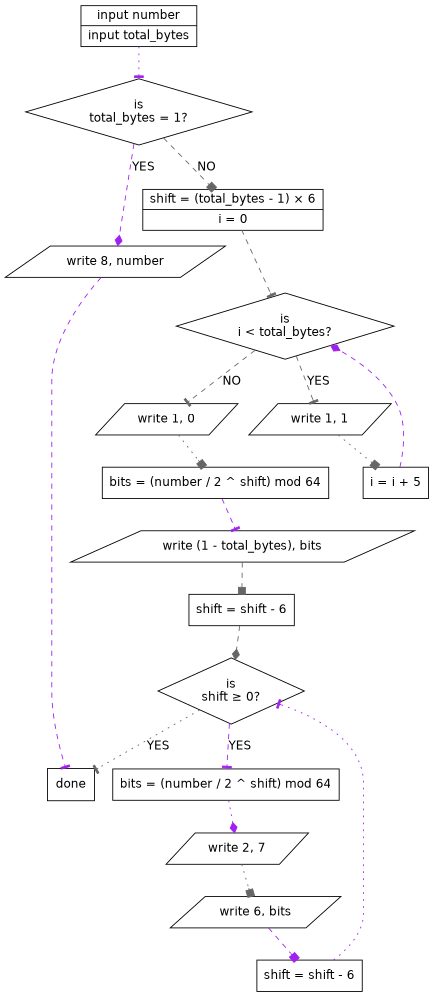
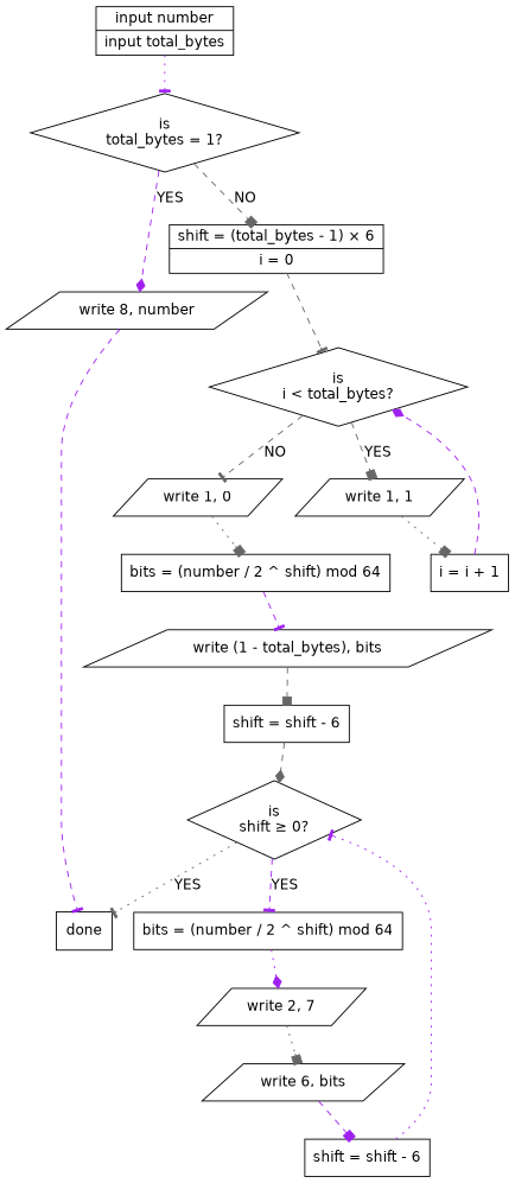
  digraph {
    node [fontname=DejaVuSans shape=parallelogram]
    edge [arrowhead=tee color=gray40 fontname=DejaVuSans style=dashed]
    n1 [label="{input number|input total_bytes}" shape=record]
    n2 [label="is\ntotal_bytes = 1?" shape=diamond]
    n3 [label="write 8, number"]
    n4 [label="{shift = (total_bytes - 1) × 6|i = 0}" shape=record]
    n5 [label=done shape=record]
    n6 [label="is\ni < total_bytes?" shape=diamond]
    n7 [label="write 1, 1"]
    n8 [label="write 1, 0"]
-   n9 [label="i = i + 5" shape=rect]
+   n9 [label="i = i + 1" shape=rect]
    n10 [label="bits = (number / 2 ^ shift) mod 64" shape=rect]
    n11 [label="write (1 - total_bytes), bits"]
    n12 [label="shift = shift - 6" shape=rect]
    n13 [label="is\nshift ≥ 0?" shape=diamond]
    n14 [label="bits = (number / 2 ^ shift) mod 64" shape=rect]
    n15 [label="write 2, 7"]
    n16 [label="write 6, bits"]
    n17 [label="shift = shift - 6" shape=rect]
    n1 -> n2 [color=purple style=dotted]
    n2 -> n3 [arrowhead=diamond color=purple label=YES]
    n2 -> n4 [arrowhead=box label=NO]
    n3 -> n5 [color=purple]
    n4 -> n6
-   n6 -> n7 [label=YES]
+   n6 -> n7 [arrowhead=box label=YES]
    n6 -> n8 [label=NO]
    n7 -> n9 [arrowhead=box style=dotted]
    n8 -> n10 [arrowhead=box style=dotted]
    n9 -> n6 [arrowhead=diamond color=purple]
    n10 -> n11 [color=purple]
    n11 -> n12 [arrowhead=box]
    n12 -> n13 [arrowhead=diamond]
    n13 -> n5 [label=YES style=dotted]
    n13 -> n14 [color=purple label=YES]
    n14 -> n15 [arrowhead=diamond color=purple style=dotted]
    n15 -> n16 [arrowhead=box style=dotted]
    n16 -> n17 [arrowhead=box color=purple]
    n17 -> n13 [color=purple style=dotted]
  }
